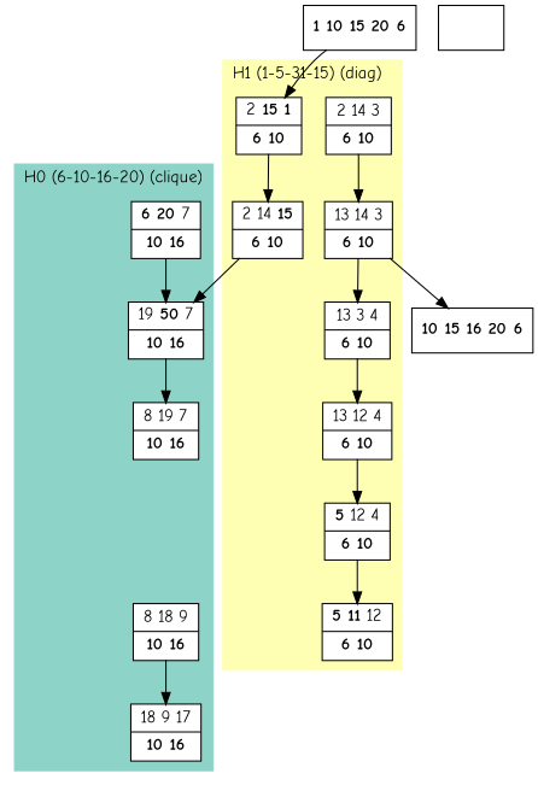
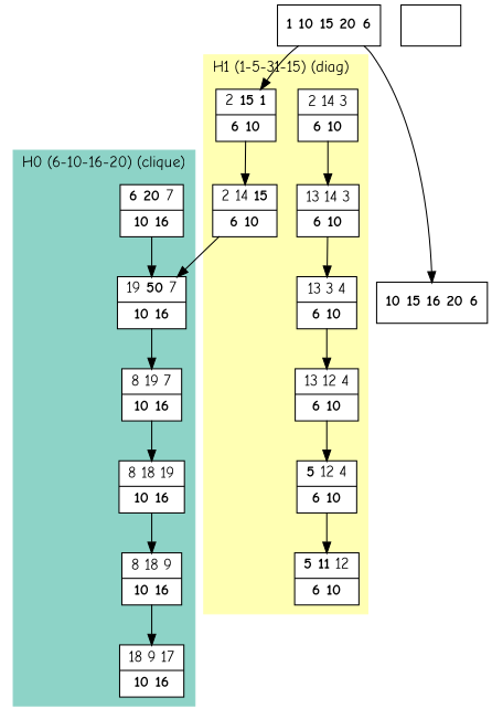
  digraph {
    fontname="Comic Neue"
    node [fillcolor=white fontname="Comic Neue" shape=record style=filled]
    edge [fontname="Comic Neue"]
    n1 [label=<{ <b>6</b> <b>20</b> 7|  <b>10</b> <b>16</b>}>]
    n2 [label=<{ 19 <b>50</b> 7|  <b>10</b> <b>16</b>}>]
    n3 [label=<{ 8 19 7|  <b>10</b> <b>16</b>}>]
+   n4 [label=<{ 8 18 19|  <b>10</b> <b>16</b>}>]
    n5 [label=<{ 8 18 9|  <b>10</b> <b>16</b>}>]
    n6 [label=<{ 18 9 17|  <b>10</b> <b>16</b>}>]
    n7 [label=<{ 2 <b>15</b> <b>1</b>|  <b>6</b> <b>10</b>}>]
    n8 [label=<{ 2 14 <b>15</b>|  <b>6</b> <b>10</b>}>]
    n9 [label=<{ 2 14 3|  <b>6</b> <b>10</b>}>]
    n10 [label=<{ 13 14 3|  <b>6</b> <b>10</b>}>]
    n11 [label=<{ 13 3 4|  <b>6</b> <b>10</b>}>]
    n12 [label=<{ 13 12 4|  <b>6</b> <b>10</b>}>]
    n13 [label=<{ <b>5</b> 12 4|  <b>6</b> <b>10</b>}>]
    n14 [label=<{ <b>5</b> <b>11</b> 12|  <b>6</b> <b>10</b>}>]
    n15 [label=<{}> fillcolor="" style=""]
    n16 [label=<{ <b>1</b> <b>10</b> <b>15</b> <b>20</b> <b>6</b>}> fillcolor="" style=""]
    n17 [label=<{ <b>10</b> <b>15</b> <b>16</b> <b>20</b> <b>6</b>}> fillcolor="" style=""]
    subgraph cluster_1 {
      color="#8DD3C7"
      label="H0 (6-10-16-20) (clique)"
      labeljust=l
      style=filled
      n1
      n2
      n3
+     n4
      n5
      n6
    }
    subgraph cluster_2 {
      color="#FFFFB3"
      label="H1 (1-5-31-15) (diag)"
      labeljust=l
      style=filled
      n7
      n8
      n9
      n10
      n11
      n12
      n13
      n14
    }
    n1 -> n2
    n2 -> n3
+   n3 -> n4
+   n4 -> n5
    n5 -> n6
    n7 -> n8
    n8 -> n2
    n9 -> n10
    n10 -> n11
    n11 -> n12
    n12 -> n13
    n13 -> n14
    n16 -> n7
-   n10 -> n17
+   n16 -> n17
  }
